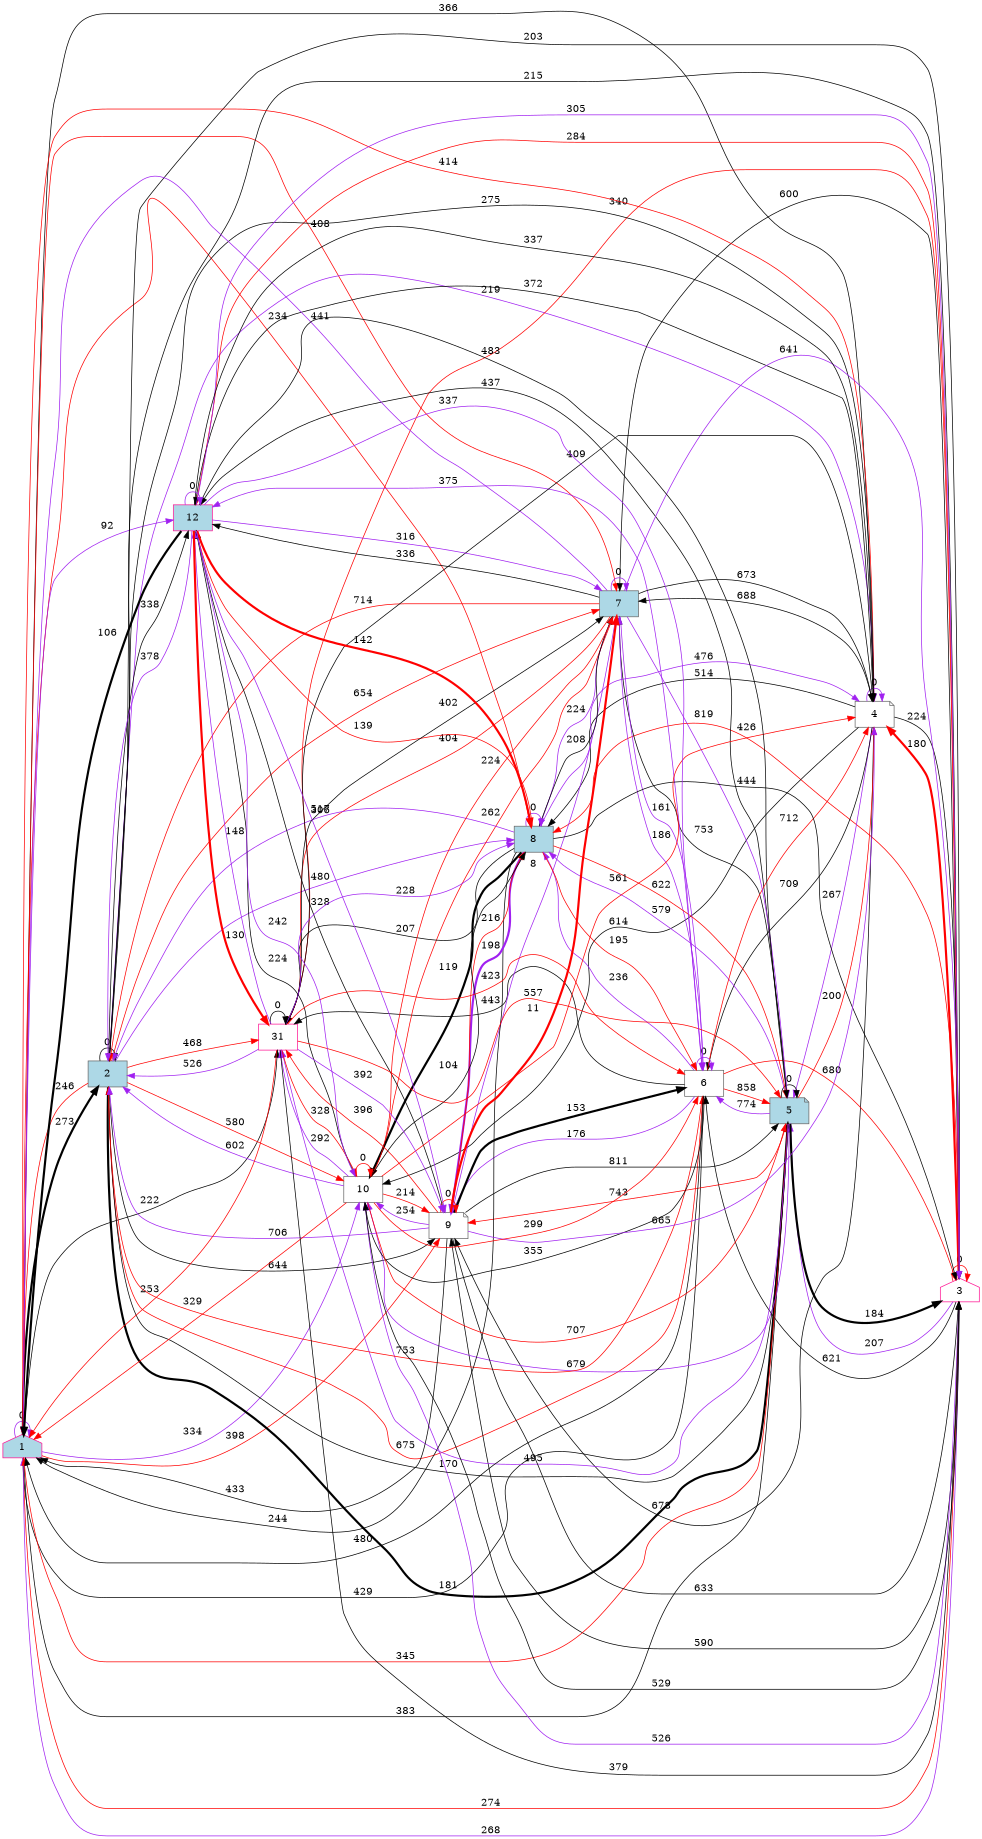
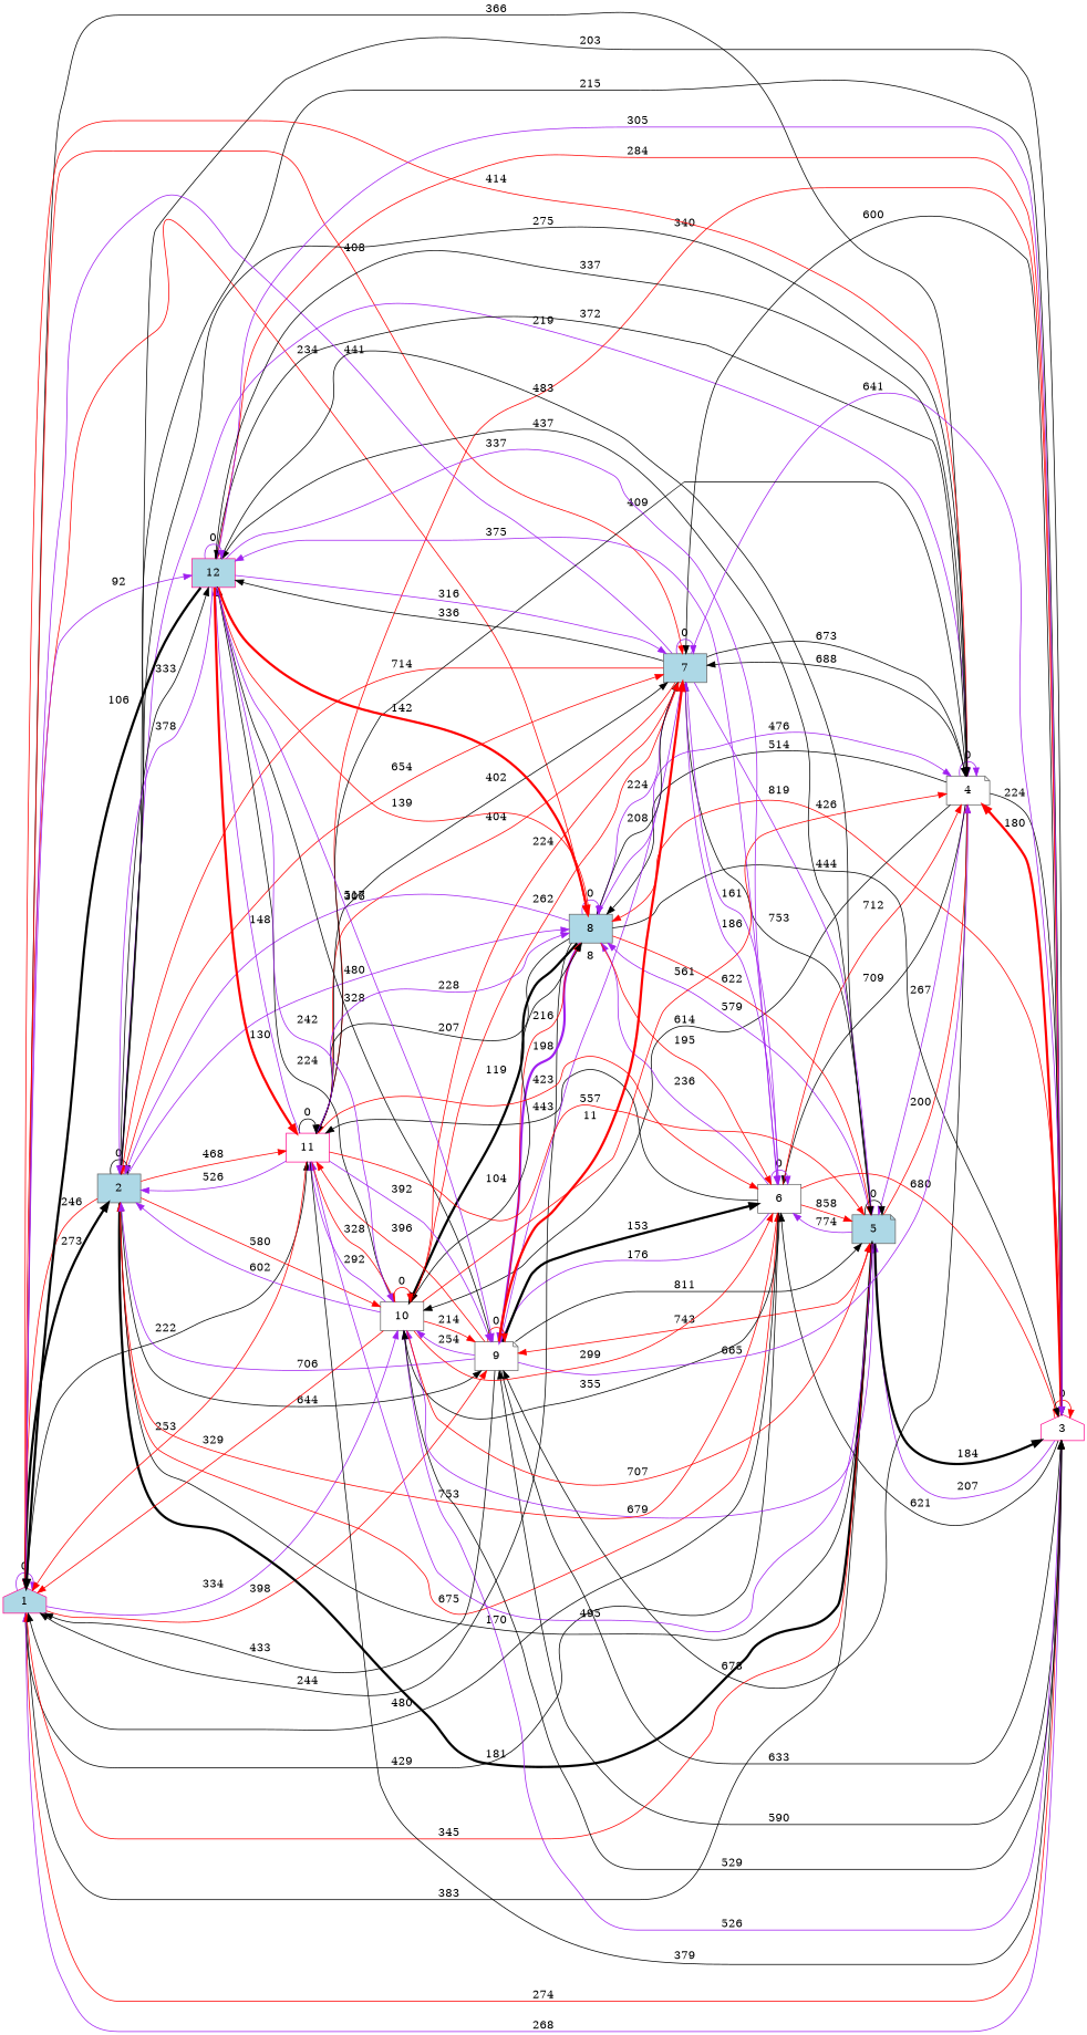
  digraph {
    rankdir=LR
    node [color=gray40 fillcolor=lightblue shape=box style=filled]
    edge [color=black weight=0]
    1 [color=deeppink shape=house]
    2
    3 [color=deeppink fillcolor=white shape=house]
    4 [fillcolor=white shape=note]
    5 [shape=note]
    6 [fillcolor=white]
    7
    8
    9 [fillcolor=white shape=note]
    10 [fillcolor=white]
-   11 [color=deeppink fillcolor=white label=31]
+   11 [color=deeppink fillcolor=white]
    12 [color=deeppink]
    1 -> 1 [color=purple label=0]
    1 -> 2 [label=273 penwidth=3 weight=273]
    1 -> 3 [color=red label=274 weight=274]
    1 -> 4 [label=366 weight=366]
    1 -> 5 [label=383 weight=383]
    1 -> 6 [label=429 weight=429]
    1 -> 7 [color=red label=408 weight=408]
    1 -> 8 [color=red label=234 weight=234]
    1 -> 9 [color=red label=398 weight=398]
    1 -> 10 [color=purple label=334 weight=334]
    1 -> 11 [label=222 weight=222]
    1 -> 12 [color=purple label=92 weight=92]
    2 -> 1 [color=red label=246 weight=246]
    2 -> 2 [label=0]
    2 -> 3 [label=203 weight=203]
    2 -> 4 [color=purple label=219 weight=219]
    2 -> 5 [label=181 penwidth=3 weight=181]
    2 -> 6 [color=red label=675 weight=675]
    2 -> 7 [color=red label=654 weight=654]
    2 -> 8 [color=purple label=480 weight=480]
    2 -> 9 [label=644 weight=644]
    2 -> 10 [color=red label=580 weight=580]
    2 -> 11 [color=red label=468 weight=468]
-   2 -> 12 [label=338 weight=338]
+   2 -> 12 [label=333 weight=338]
    3 -> 1 [color=purple label=268 weight=268]
    3 -> 2 [label=215 weight=215]
    3 -> 3 [color=red label=0]
    3 -> 4 [color=red label=180 penwidth=3 weight=180]
    3 -> 5 [color=purple label=207 weight=207]
    3 -> 6 [label=621 weight=621]
    3 -> 7 [label=600 weight=600]
    3 -> 8 [color=red label=426 weight=426]
    3 -> 9 [label=590 weight=590]
    3 -> 10 [color=purple label=526 weight=526]
    3 -> 11 [color=red label=340 weight=340]
    3 -> 12 [color=red label=284 weight=284]
    4 -> 1 [color=red label=414 weight=414]
    4 -> 2 [label=275 weight=275]
    4 -> 3 [label=224 weight=224]
    4 -> 4 [color=purple label=0]
    4 -> 5 [color=purple label=267 weight=267]
    4 -> 6 [label=709 weight=709]
    4 -> 7 [label=688 weight=688]
    4 -> 8 [label=514 weight=514]
    4 -> 9 [label=678 weight=678]
    4 -> 10 [label=614 weight=614]
    4 -> 12 [label=372 weight=372]
    5 -> 1 [color=red label=345 weight=345]
    5 -> 2 [label=170 weight=170]
    5 -> 3 [label=184 penwidth=3 weight=184]
    5 -> 4 [color=red label=200 weight=200]
    5 -> 5 [label=0]
    5 -> 6 [color=purple label=774 weight=774]
    5 -> 7 [label=753 weight=753]
    5 -> 8 [color=purple label=579 weight=579]
    5 -> 9 [color=red label=743 weight=743]
    5 -> 10 [color=purple label=679 weight=679]
    5 -> 11 [color=purple label=495 weight=495]
    5 -> 12 [label=437 weight=437]
    6 -> 1 [label=480 weight=480]
    6 -> 2 [color=red label=753 weight=753]
    6 -> 3 [color=red label=680 weight=680]
    6 -> 4 [color=red label=712 weight=712]
    6 -> 5 [color=red label=858 weight=858]
    6 -> 6 [color=purple label=0]
    6 -> 7 [color=purple label=186 weight=186]
    6 -> 8 [color=purple label=236 weight=236]
    6 -> 9 [color=purple label=176 weight=176]
    6 -> 10 [label=355 weight=355]
    6 -> 11 [label=443 weight=443]
    6 -> 12 [color=purple label=375 weight=375]
    7 -> 1 [color=purple label=441 weight=441]
    7 -> 2 [color=red label=714 weight=714]
    7 -> 3 [color=purple label=641 weight=641]
    7 -> 4 [label=673 weight=673]
    7 -> 5 [color=purple label=819 weight=819]
    7 -> 6 [color=purple label=161 weight=161]
    7 -> 7 [color=purple label=0]
    7 -> 8 [color=purple label=224 weight=224]
    7 -> 9 [color=purple label=8 weight=8]
    7 -> 10 [color=red label=262 weight=262]
    7 -> 11 [color=red label=404 weight=404]
    7 -> 12 [label=336 weight=336]
    8 -> 1 [label=244 weight=244]
    8 -> 2 [color=purple label=517 weight=517]
    8 -> 3 [label=444 weight=444]
    8 -> 4 [color=purple label=476 weight=476]
    8 -> 5 [color=red label=622 weight=622]
    8 -> 6 [color=red label=195 weight=195]
    8 -> 7 [label=208 weight=208]
    8 -> 8 [color=purple label=0]
    8 -> 9 [color=purple label=198 penwidth=3 weight=198]
    8 -> 10 [label=119 penwidth=3 weight=119]
    8 -> 11 [label=207 weight=207]
    8 -> 12 [color=red label=139 weight=139]
    9 -> 1 [label=433 weight=433]
    9 -> 2 [color=purple label=706 weight=706]
    9 -> 3 [label=633 weight=633]
    9 -> 4 [color=purple label=665 weight=665]
    9 -> 5 [label=811 weight=811]
    9 -> 6 [label=153 penwidth=3 weight=153]
    9 -> 7 [color=red label=11 penwidth=3 weight=11]
    9 -> 8 [color=red label=216 weight=216]
    9 -> 9 [color=red label=0]
    9 -> 10 [color=purple label=254 weight=254]
    9 -> 11 [color=red label=396 weight=396]
    9 -> 12 [label=328 weight=328]
    10 -> 1 [color=red label=329 weight=329]
    10 -> 2 [color=purple label=602 weight=602]
    10 -> 3 [label=529 weight=529]
    10 -> 4 [color=red label=561 weight=561]
    10 -> 5 [color=red label=707 weight=707]
    10 -> 6 [color=red label=299 weight=299]
    10 -> 7 [color=red label=224 weight=224]
    10 -> 8 [label=104 weight=104]
    10 -> 9 [color=red label=214 weight=214]
    10 -> 10 [color=red label=0]
    10 -> 11 [color=purple label=292 weight=292]
    10 -> 12 [label=224 weight=224]
    11 -> 1 [color=red label=253 weight=253]
    11 -> 2 [color=purple label=526 weight=526]
    11 -> 3 [label=379 weight=379]
    11 -> 4 [label=409 weight=409]
    11 -> 5 [color=red label=557 weight=557]
    11 -> 6 [color=red label=423 weight=423]
    11 -> 7 [label=402 weight=402]
    11 -> 8 [color=purple label=228 weight=228]
    11 -> 9 [color=purple label=392 weight=392]
    11 -> 10 [color=red label=328 weight=328]
    11 -> 11 [label=0]
    11 -> 12 [color=purple label=148 weight=148]
    12 -> 1 [label=106 penwidth=3 weight=106]
    12 -> 2 [color=purple label=378 weight=378]
    12 -> 3 [color=purple label=305 weight=305]
    12 -> 4 [label=337 weight=337]
    12 -> 5 [label=483 weight=483]
    12 -> 6 [color=purple label=337 weight=337]
    12 -> 7 [color=purple label=316 weight=316]
    12 -> 8 [color=red label=142 penwidth=3 weight=142]
    12 -> 9 [color=purple label=306 weight=306]
    12 -> 10 [color=purple label=242 weight=242]
    12 -> 11 [color=red label=130 penwidth=3 weight=130]
    12 -> 12 [color=purple label=0]
  }
